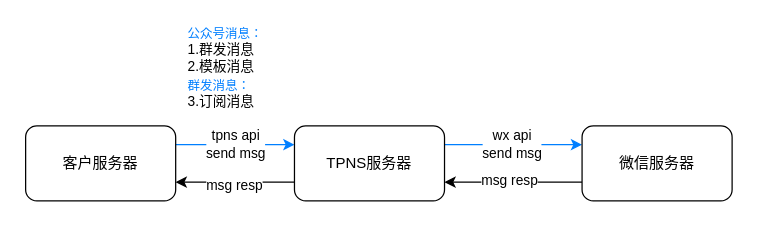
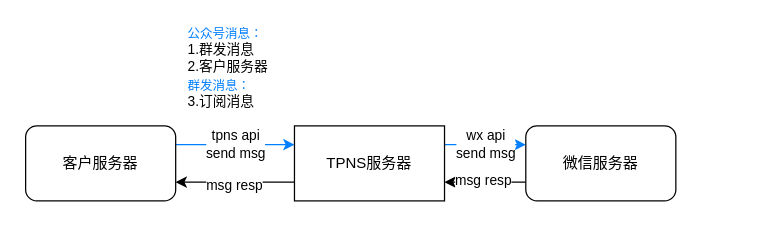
  <mxCell id="0" />
  <mxCell id="1" parent="0" />
  <mxCell id="2" value="&lt;div&gt;tpns api&lt;/div&gt;&lt;div&gt;send msg&lt;/div&gt;" style="edgeStyle=orthogonalEdgeStyle;rounded=0;orthogonalLoop=1;jettySize=auto;html=1;align=center;exitX=1;exitY=0.25;exitDx=0;exitDy=0;entryX=0;entryY=0.25;entryDx=0;entryDy=0;strokeColor=#007FFF;" edge="1" parent="1" source="3" target="8"><mxGeometry relative="1" as="geometry" /></mxCell>
  <mxCell id="3" value="客户服务器" style="rounded=1;whiteSpace=wrap;html=1;" vertex="1" parent="1"><mxGeometry x="20" y="100" width="120" height="60" as="geometry" /></mxCell>
  <mxCell id="4" style="edgeStyle=orthogonalEdgeStyle;rounded=0;orthogonalLoop=1;jettySize=auto;html=1;entryX=0;entryY=0.25;entryDx=0;entryDy=0;exitX=1;exitY=0.25;exitDx=0;exitDy=0;strokeColor=#007FFF;" edge="1" parent="1" source="8" target="11"><mxGeometry relative="1" as="geometry" /></mxCell>
  <mxCell id="5" value="wx api&lt;br&gt;send msg" style="edgeLabel;html=1;align=center;verticalAlign=middle;resizable=0;points=[];" vertex="1" connectable="0" parent="4"><mxGeometry x="-0.029" y="1" relative="1" as="geometry"><mxPoint as="offset" /></mxGeometry></mxCell>
  <mxCell id="6" style="edgeStyle=orthogonalEdgeStyle;rounded=0;orthogonalLoop=1;jettySize=auto;html=1;entryX=1;entryY=0.75;entryDx=0;entryDy=0;strokeColor=#000000;exitX=0;exitY=0.75;exitDx=0;exitDy=0;" edge="1" parent="1" source="8" target="3"><mxGeometry relative="1" as="geometry" /></mxCell>
  <mxCell id="7" value="msg resp" style="edgeLabel;html=1;align=center;verticalAlign=middle;resizable=0;points=[];" vertex="1" connectable="0" parent="6"><mxGeometry x="0.024" y="2" relative="1" as="geometry"><mxPoint as="offset" /></mxGeometry></mxCell>
- <mxCell id="8" value="TPNS服务器" style="rounded=1;whiteSpace=wrap;html=1;" vertex="1" parent="1"><mxGeometry x="235" y="100" width="120" height="60" as="geometry" /></mxCell>
+ <mxCell id="8" value="TPNS服务器" style="whiteSpace=wrap;html=1;rounded=0;" vertex="1" parent="1"><mxGeometry x="235" y="100" width="120" height="60" as="geometry" /></mxCell>
  <mxCell id="9" value="" style="edgeStyle=orthogonalEdgeStyle;rounded=0;orthogonalLoop=1;jettySize=auto;html=1;strokeColor=#000000;exitX=0;exitY=0.75;exitDx=0;exitDy=0;entryX=1;entryY=0.75;entryDx=0;entryDy=0;" edge="1" parent="1" source="11" target="8"><mxGeometry relative="1" as="geometry" /></mxCell>
  <mxCell id="10" value="msg resp" style="edgeLabel;html=1;align=center;verticalAlign=middle;resizable=0;points=[];" vertex="1" connectable="0" parent="9"><mxGeometry x="0.081" y="-2" relative="1" as="geometry"><mxPoint as="offset" /></mxGeometry></mxCell>
- <mxCell id="11" value="微信服务器" style="rounded=1;whiteSpace=wrap;html=1;" vertex="1" parent="1"><mxGeometry x="465" y="100" width="120" height="60" as="geometry" /></mxCell>
+ <mxCell id="11" value="微信服务器" style="rounded=1;whiteSpace=wrap;html=1;" vertex="1" parent="1"><mxGeometry x="420" y="100" width="120" height="60" as="geometry" /></mxCell>
  <mxCell id="12" value="&lt;div style=&quot;font-size: 11px ; text-align: justify&quot;&gt;&lt;br&gt;&lt;/div&gt;" style="text;html=1;align=center;verticalAlign=middle;resizable=0;points=[];autosize=1;strokeColor=none;fillColor=none;" vertex="1" parent="1"><mxGeometry x="35" y="33" width="20" height="20" as="geometry" /></mxCell>
- <mxCell id="13" value="&lt;font color=&quot;#007fff&quot;&gt;公众号消息：&lt;/font&gt;&lt;br&gt;&lt;div style=&quot;color: rgb(0 , 0 , 0) ; font-size: 11px&quot;&gt;1.群发消息&lt;/div&gt;&lt;div style=&quot;color: rgb(0 , 0 , 0) ; font-size: 11px&quot;&gt;2.模板消息&lt;/div&gt;" style="text;html=1;align=left;verticalAlign=middle;resizable=0;points=[];autosize=1;strokeColor=none;fillColor=none;fontSize=10;fontColor=#00FF00;" vertex="1" parent="1"><mxGeometry x="148" y="20" width="80" height="40" as="geometry" /></mxCell>
+ <mxCell id="13" value="&lt;font color=&quot;#007fff&quot;&gt;公众号消息：&lt;/font&gt;&lt;br&gt;&lt;div style=&quot;color: rgb(0 , 0 , 0) ; font-size: 11px&quot;&gt;1.群发消息&lt;/div&gt;&lt;div style=&quot;color: rgb(0 , 0 , 0) ; font-size: 11px&quot;&gt;2.客户服务器&lt;/div&gt;" style="text;html=1;align=left;verticalAlign=middle;resizable=0;points=[];autosize=1;strokeColor=none;fillColor=none;fontSize=10;fontColor=#00FF00;" vertex="1" parent="1"><mxGeometry x="148" y="20" width="80" height="40" as="geometry" /></mxCell>
  <mxCell id="14" value="&lt;font color=&quot;#007fff&quot;&gt;群发消息：&lt;/font&gt;&lt;br class=&quot;Apple-interchange-newline&quot;&gt;&lt;span style=&quot;color: rgb(0 , 0 , 0) ; font-size: 11px&quot;&gt;3.订阅消息&lt;/span&gt;" style="text;html=1;align=left;verticalAlign=middle;resizable=0;points=[];autosize=1;strokeColor=none;fillColor=none;fontSize=10;fontColor=#00FF00;" vertex="1" parent="1"><mxGeometry x="148" y="60" width="80" height="30" as="geometry" /></mxCell>
